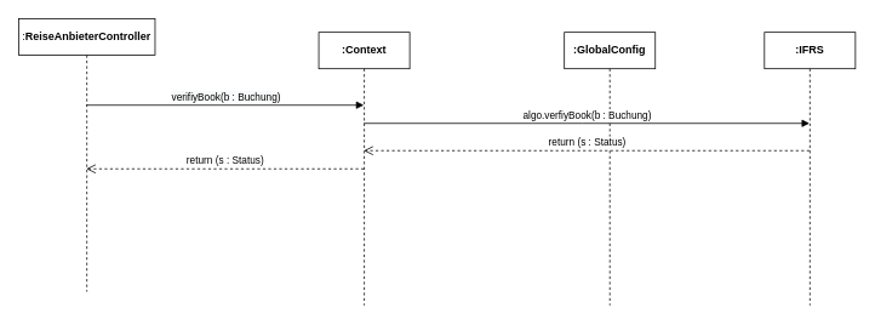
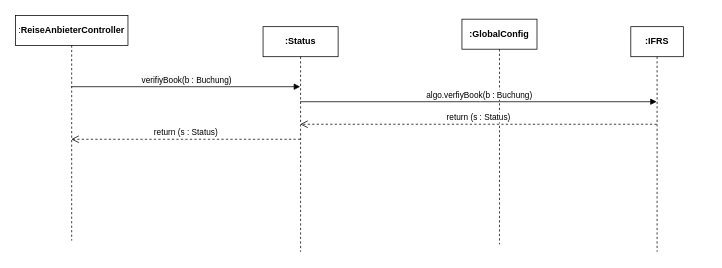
  <mxCell id="0" />
  <mxCell id="1" parent="0" />
  <mxCell id="2" value=":&lt;span style=&quot;font-weight: 700&quot;&gt;ReiseAnbieterController&lt;/span&gt;" style="shape=umlLifeline;perimeter=lifelinePerimeter;whiteSpace=wrap;html=1;container=1;collapsible=0;recursiveResize=0;outlineConnect=0;" vertex="1" parent="1"><mxGeometry x="20" y="20" width="150" height="300" as="geometry" /></mxCell>
- <mxCell id="3" value="&lt;span style=&quot;font-weight: 700&quot;&gt;:Context&lt;/span&gt;" style="shape=umlLifeline;perimeter=lifelinePerimeter;whiteSpace=wrap;html=1;container=1;collapsible=0;recursiveResize=0;outlineConnect=0;" vertex="1" parent="1"><mxGeometry x="350" y="35" width="100" height="300" as="geometry" /></mxCell>
- <mxCell id="4" value="&lt;span style=&quot;font-weight: 700&quot;&gt;:GlobalConfig&lt;/span&gt;" style="shape=umlLifeline;perimeter=lifelinePerimeter;whiteSpace=wrap;html=1;container=1;collapsible=0;recursiveResize=0;outlineConnect=0;" vertex="1" parent="1"><mxGeometry x="620" y="35" width="100" height="300" as="geometry" /></mxCell>
+ <mxCell id="3" value="&lt;span style=&quot;font-weight: 700&quot;&gt;:Status&lt;/span&gt;" style="shape=umlLifeline;perimeter=lifelinePerimeter;whiteSpace=wrap;html=1;container=1;collapsible=0;recursiveResize=0;outlineConnect=0;" vertex="1" parent="1"><mxGeometry x="350" y="35" width="100" height="300" as="geometry" /></mxCell>
+ <mxCell id="4" value="&lt;span style=&quot;font-weight: 700&quot;&gt;:GlobalConfig&lt;/span&gt;" style="shape=umlLifeline;perimeter=lifelinePerimeter;whiteSpace=wrap;html=1;container=1;collapsible=0;recursiveResize=0;outlineConnect=0;" vertex="1" parent="1"><mxGeometry x="615" y="25" width="100" height="300" as="geometry" /></mxCell>
  <mxCell id="5" value="&lt;span style=&quot;font-size: 11px ; text-align: left ; background-color: rgb(248 , 249 , 250)&quot;&gt;verifiyBook(b : Buchung)&lt;/span&gt;" style="html=1;verticalAlign=bottom;endArrow=block;rounded=0;fontSize=11;" edge="1" parent="1" source="2" target="3"><mxGeometry width="80" relative="1" as="geometry"><mxPoint x="370" y="205" as="sourcePoint" /><mxPoint x="450" y="205" as="targetPoint" /><Array as="points"><mxPoint x="250" y="115" /></Array></mxGeometry></mxCell>
- <mxCell id="6" value="&lt;span style=&quot;font-weight: 700&quot;&gt;:IFRS&lt;/span&gt;" style="shape=umlLifeline;perimeter=lifelinePerimeter;whiteSpace=wrap;html=1;container=1;collapsible=0;recursiveResize=0;outlineConnect=0;" vertex="1" parent="1"><mxGeometry x="840" y="35" width="100" height="300" as="geometry" /></mxCell>
+ <mxCell id="6" value="&lt;span style=&quot;font-weight: 700&quot;&gt;:IFRS&lt;/span&gt;" style="shape=umlLifeline;perimeter=lifelinePerimeter;whiteSpace=wrap;html=1;container=1;collapsible=0;recursiveResize=0;outlineConnect=0;" vertex="1" parent="1"><mxGeometry x="840" y="35" width="70" height="300" as="geometry" /></mxCell>
  <mxCell id="7" value="&lt;font style=&quot;font-size: 11px&quot;&gt;algo.verfiyBook(b : Buchung)&lt;/font&gt;" style="html=1;verticalAlign=bottom;endArrow=block;rounded=0;fontSize=11;" edge="1" parent="1" source="3" target="6"><mxGeometry width="80" relative="1" as="geometry"><mxPoint x="370" y="205" as="sourcePoint" /><mxPoint x="450" y="205" as="targetPoint" /><Array as="points"><mxPoint x="640" y="135" /></Array></mxGeometry></mxCell>
  <mxCell id="8" value="&lt;font style=&quot;font-size: 11px;&quot;&gt;return (s : Status)&lt;/font&gt;" style="html=1;verticalAlign=bottom;endArrow=open;dashed=1;endSize=8;rounded=0;fontSize=11;" edge="1" parent="1" source="6" target="3"><mxGeometry relative="1" as="geometry"><mxPoint x="450" y="205" as="sourcePoint" /><mxPoint x="410" y="205" as="targetPoint" /><Array as="points"><mxPoint x="650" y="165" /></Array></mxGeometry></mxCell>
  <mxCell id="9" value="&lt;font style=&quot;font-size: 11px;&quot;&gt;return (s : Status)&lt;/font&gt;" style="html=1;verticalAlign=bottom;endArrow=open;dashed=1;endSize=8;rounded=0;fontSize=11;" edge="1" parent="1" source="3" target="2"><mxGeometry relative="1" as="geometry"><mxPoint x="450" y="205" as="sourcePoint" /><mxPoint x="370" y="205" as="targetPoint" /></mxGeometry></mxCell>
